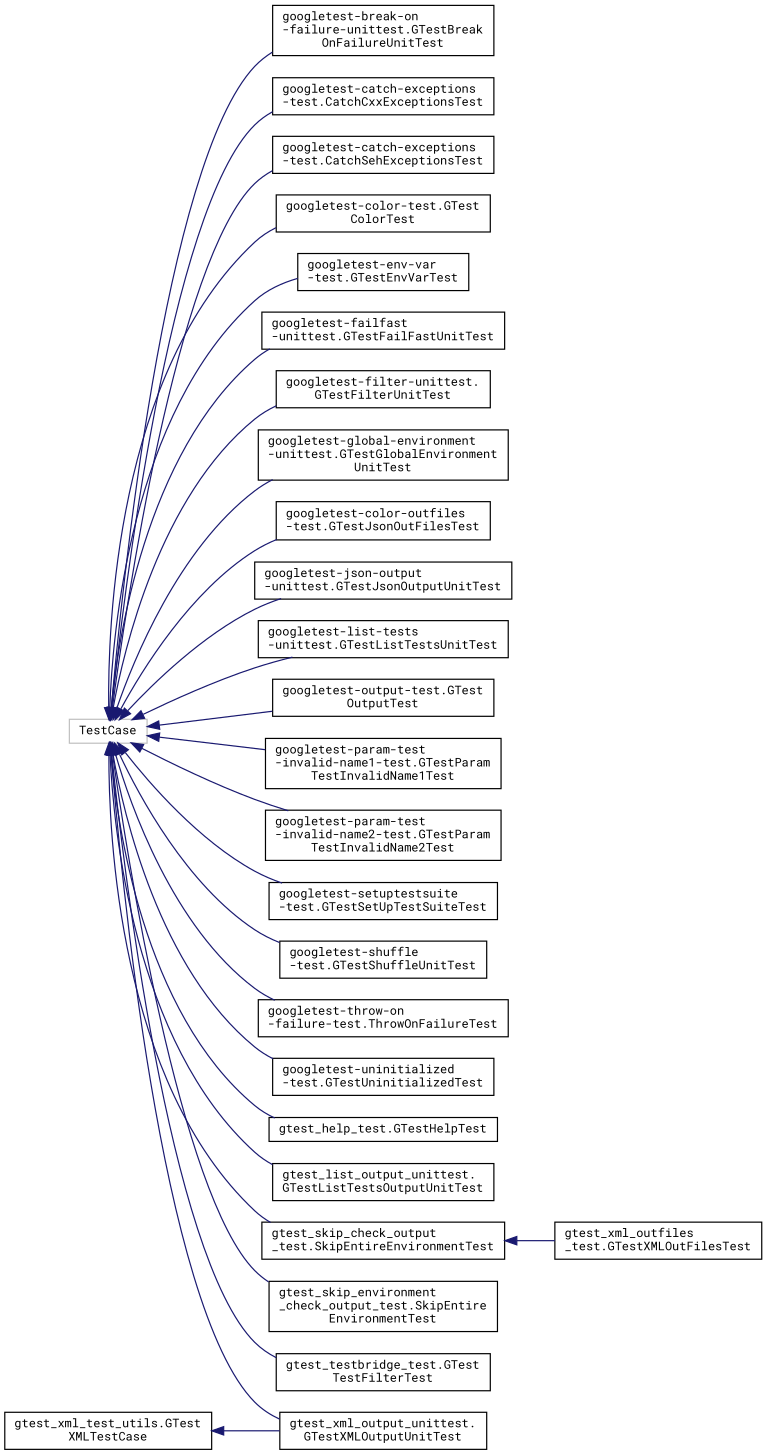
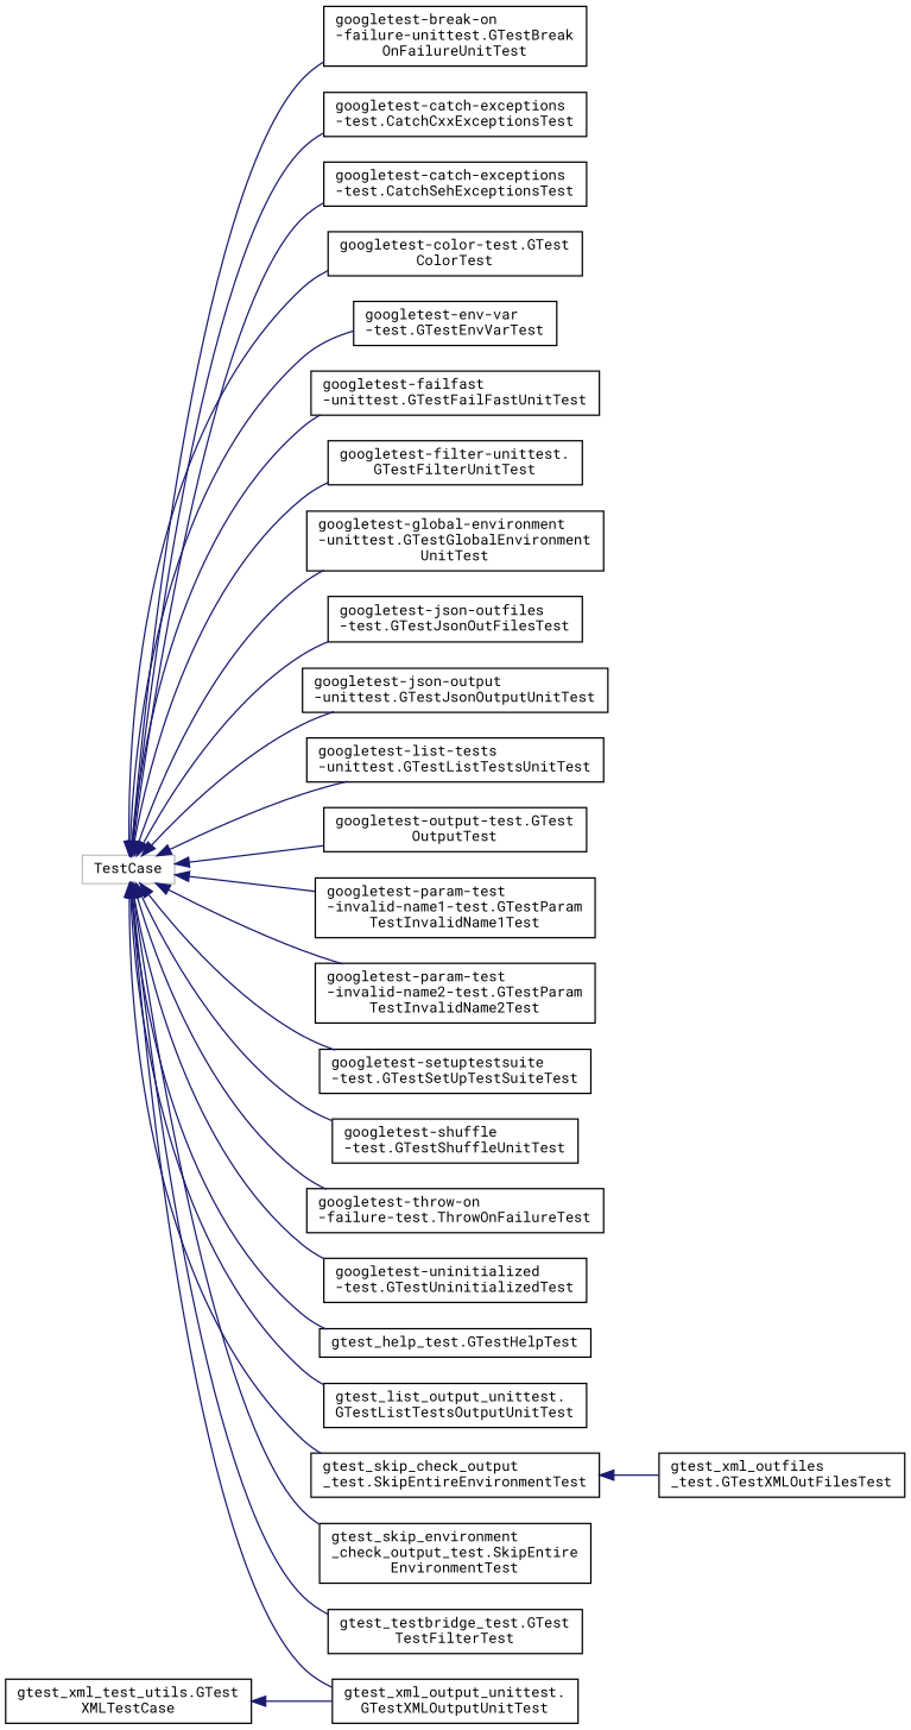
  digraph {
    fontname="Roboto Mono"
    rankdir=LR
    node [color=black fillcolor=white fontname="Roboto Mono" fontsize=10 shape=record style=filled]
    edge [color=midnightblue dir=back fontname="Roboto Mono" fontsize=10 labelfontname=Helvetica labelfontsize=10 style=solid]
    n1 [color=grey75 height=0.2 label=TestCase width=0.4]
    n2 [height=0.2 label="googletest-break-on\l-failure-unittest.GTestBreak\lOnFailureUnitTest" width=0.4]
    n3 [height=0.2 label="googletest-catch-exceptions\l-test.CatchCxxExceptionsTest" width=0.4]
    n4 [height=0.2 label="googletest-catch-exceptions\l-test.CatchSehExceptionsTest" width=0.4]
    n5 [height=0.2 label="googletest-color-test.GTest\lColorTest" width=0.4]
    n6 [height=0.2 label="googletest-env-var\l-test.GTestEnvVarTest" width=0.4]
    n7 [height=0.2 label="googletest-failfast\l-unittest.GTestFailFastUnitTest" width=0.4]
    n8 [height=0.2 label="googletest-filter-unittest.\lGTestFilterUnitTest" width=0.4]
    n9 [height=0.2 label="googletest-global-environment\l-unittest.GTestGlobalEnvironment\lUnitTest" width=0.4]
-   n10 [height=0.2 label="googletest-color-outfiles\l-test.GTestJsonOutFilesTest" width=0.4]
+   n10 [height=0.2 label="googletest-json-outfiles\l-test.GTestJsonOutFilesTest" width=0.4]
    n11 [height=0.2 label="googletest-json-output\l-unittest.GTestJsonOutputUnitTest" width=0.4]
    n12 [height=0.2 label="googletest-list-tests\l-unittest.GTestListTestsUnitTest" width=0.4]
    n13 [height=0.2 label="googletest-output-test.GTest\lOutputTest" width=0.4]
    n14 [height=0.2 label="googletest-param-test\l-invalid-name1-test.GTestParam\lTestInvalidName1Test" width=0.4]
    n15 [height=0.2 label="googletest-param-test\l-invalid-name2-test.GTestParam\lTestInvalidName2Test" width=0.4]
    n16 [height=0.2 label="googletest-setuptestsuite\l-test.GTestSetUpTestSuiteTest" width=0.4]
    n17 [height=0.2 label="googletest-shuffle\l-test.GTestShuffleUnitTest" width=0.4]
    n18 [height=0.2 label="googletest-throw-on\l-failure-test.ThrowOnFailureTest" width=0.4]
    n19 [height=0.2 label="googletest-uninitialized\l-test.GTestUninitializedTest" width=0.4]
    n20 [height=0.2 label="gtest_help_test.GTestHelpTest" width=0.4]
    n21 [height=0.2 label="gtest_list_output_unittest.\lGTestListTestsOutputUnitTest" width=0.4]
    n22 [height=0.2 label="gtest_skip_check_output\l_test.SkipEntireEnvironmentTest" width=0.4]
    n23 [height=0.2 label="gtest_skip_environment\l_check_output_test.SkipEntire\lEnvironmentTest" width=0.4]
    n24 [height=0.2 label="gtest_testbridge_test.GTest\lTestFilterTest" width=0.4]
    n25 [height=0.2 label="gtest_xml_output_unittest.\lGTestXMLOutputUnitTest" width=0.4]
    n26 [height=0.2 label="gtest_xml_outfiles\l_test.GTestXMLOutFilesTest" width=0.4]
    n27 [height=0.2 label="gtest_xml_test_utils.GTest\lXMLTestCase" width=0.4]
    n1 -> n2
    n1 -> n3
    n1 -> n4
    n1 -> n5
    n1 -> n6
    n1 -> n7
    n1 -> n8
    n1 -> n9
    n1 -> n10
    n1 -> n11
    n1 -> n12
    n1 -> n13
    n1 -> n14
    n1 -> n15
    n1 -> n16
    n1 -> n17
    n1 -> n18
    n1 -> n19
    n1 -> n20
    n1 -> n21
    n1 -> n22
    n1 -> n23
    n1 -> n24
    n1 -> n25
    n22 -> n26
    n27 -> n25
  }
